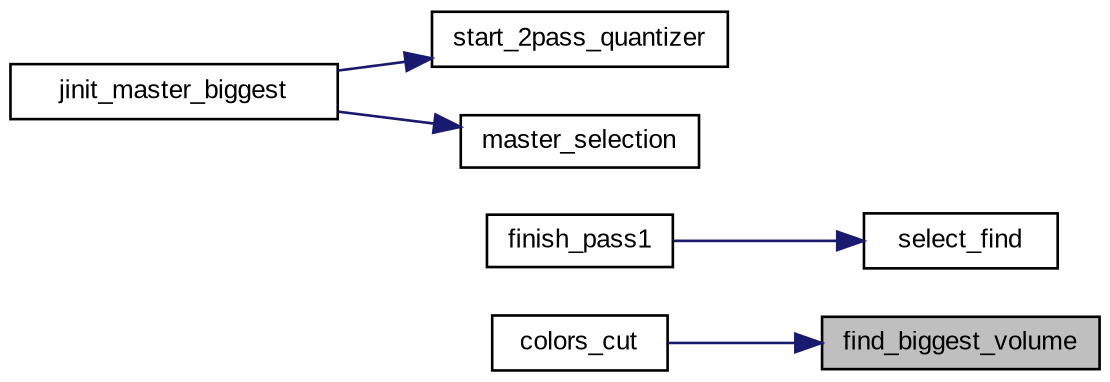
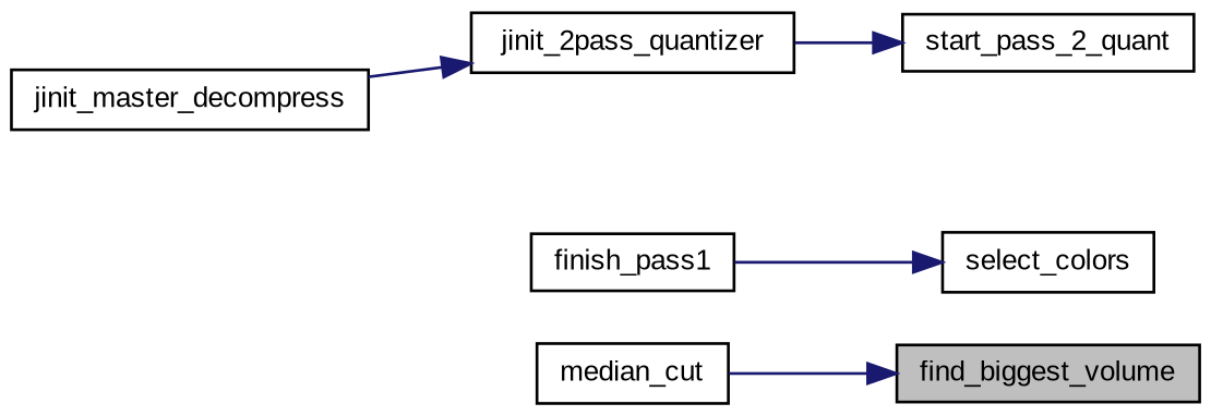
  digraph {
    fontname="Liberation Sans"
    rankdir=RL
    node [color=black fontname="Liberation Sans" fontsize=10 shape=record]
    edge [color=midnightblue dir=back fontname="Liberation Sans" fontsize=10 labelfontname=Helvetica labelfontsize=10 style=solid]
    n1 [fillcolor=grey75 fontcolor=black height=0.2 label=find_biggest_volume style=filled width=0.4]
-   n2 [height=0.2 label=colors_cut width=0.4]
-   n3 [height=0.2 label=select_find width=0.4]
+   n2 [height=0.2 label=median_cut width=0.4]
+   n3 [height=0.2 label=select_colors width=0.4]
    n4 [height=0.2 label=finish_pass1 width=0.4]
-   n6 [height=0.2 label=start_2pass_quantizer width=0.4]
-   n7 [height=0.2 label=jinit_master_biggest width=0.4]
-   n8 [height=0.2 label=master_selection width=0.4]
+   n5 [height=0.2 label=start_pass_2_quant width=0.4]
+   n6 [height=0.2 label=jinit_2pass_quantizer width=0.4]
+   n7 [height=0.2 label=jinit_master_decompress width=0.4]
    n1 -> n2
    n3 -> n4
+   n5 -> n6
    n6 -> n7
-   n8 -> n7
  }
